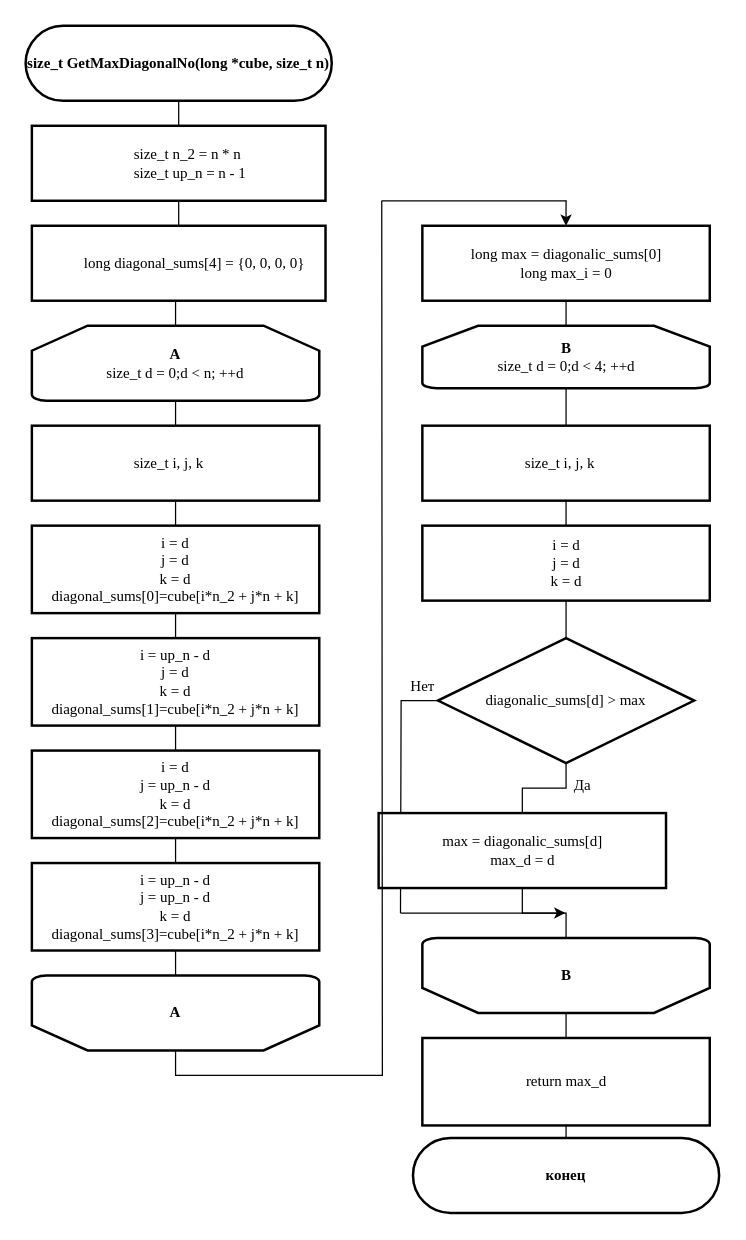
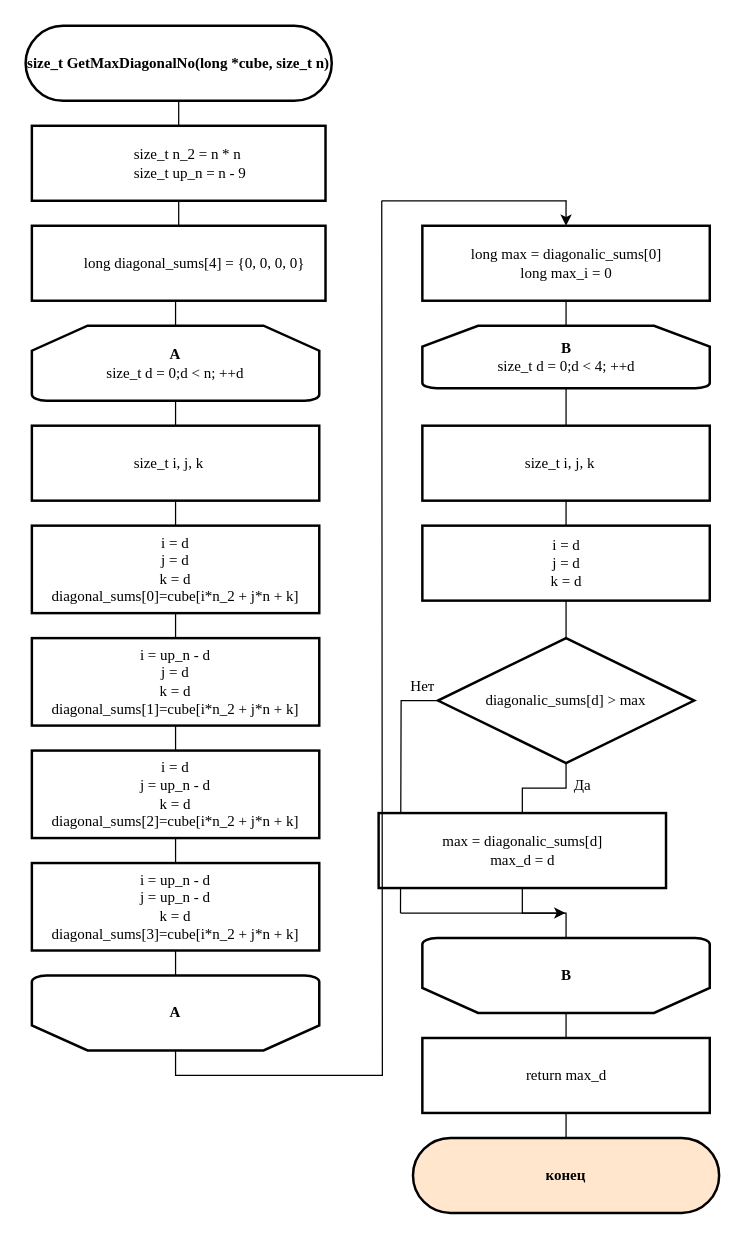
  <mxCell id="0" />
  <mxCell id="1" parent="0" />
  <mxCell id="2" style="edgeStyle=orthogonalEdgeStyle;rounded=0;orthogonalLoop=1;jettySize=auto;html=1;exitX=0.5;exitY=1;exitDx=0;exitDy=0;entryX=0.5;entryY=0;entryDx=0;entryDy=0;strokeColor=none;" parent="1" source="4" target="6" edge="1"><mxGeometry relative="1" as="geometry" /></mxCell>
  <mxCell id="3" style="edgeStyle=orthogonalEdgeStyle;rounded=0;orthogonalLoop=1;jettySize=auto;html=1;exitX=0.5;exitY=1;exitDx=0;exitDy=0;entryX=0.5;entryY=0;entryDx=0;entryDy=0;endArrow=none;endFill=0;" parent="1" source="4" target="6" edge="1"><mxGeometry relative="1" as="geometry" /></mxCell>
  <mxCell id="4" value="&lt;font face=&quot;Gost Type B&quot;&gt;&lt;b&gt;size_t GetMaxDiagonalNo(long *cube, size_t n)&lt;/b&gt;&lt;/font&gt;" style="rounded=1;whiteSpace=wrap;html=1;arcSize=50;strokeWidth=1.968;" parent="1" vertex="1"><mxGeometry x="20" y="20" width="245" height="60" as="geometry" /></mxCell>
  <mxCell id="5" style="edgeStyle=orthogonalEdgeStyle;rounded=0;orthogonalLoop=1;jettySize=auto;html=1;exitX=0.5;exitY=1;exitDx=0;exitDy=0;entryX=0.5;entryY=0;entryDx=0;entryDy=0;endArrow=none;endFill=0;" parent="1" source="6" target="7" edge="1"><mxGeometry relative="1" as="geometry" /></mxCell>
- <mxCell id="6" value="&lt;blockquote style=&quot;margin: 0 0 0 40px; border: none; padding: 0px;&quot;&gt;&lt;blockquote style=&quot;margin: 0 0 0 40px; border: none; padding: 0px;&quot;&gt;&lt;font face=&quot;Gost Type B&quot;&gt;size_t n_2 = n * n&lt;/font&gt;&lt;/blockquote&gt;&lt;blockquote style=&quot;margin: 0 0 0 40px; border: none; padding: 0px;&quot;&gt;&lt;div style=&quot;&quot;&gt;&lt;font face=&quot;Gost Type B&quot;&gt;size_t up_n = n - 1&lt;/font&gt;&lt;/div&gt;&lt;/blockquote&gt;&lt;/blockquote&gt;" style="rounded=0;whiteSpace=wrap;html=1;align=left;strokeWidth=1.968;" parent="1" vertex="1"><mxGeometry x="25" y="100" width="235" height="60" as="geometry" /></mxCell>
+ <mxCell id="6" value="&lt;blockquote style=&quot;margin: 0 0 0 40px; border: none; padding: 0px;&quot;&gt;&lt;blockquote style=&quot;margin: 0 0 0 40px; border: none; padding: 0px;&quot;&gt;&lt;font face=&quot;Gost Type B&quot;&gt;size_t n_2 = n * n&lt;/font&gt;&lt;/blockquote&gt;&lt;blockquote style=&quot;margin: 0 0 0 40px; border: none; padding: 0px;&quot;&gt;&lt;div style=&quot;&quot;&gt;&lt;font face=&quot;Gost Type B&quot;&gt;size_t up_n = n - 9&lt;/font&gt;&lt;/div&gt;&lt;/blockquote&gt;&lt;/blockquote&gt;" style="rounded=0;whiteSpace=wrap;html=1;align=left;strokeWidth=1.968;" parent="1" vertex="1"><mxGeometry x="25" y="100" width="235" height="60" as="geometry" /></mxCell>
  <mxCell id="7" value="&lt;blockquote style=&quot;margin: 0 0 0 40px; border: none; padding: 0px;&quot;&gt;&lt;font face=&quot;Gost Type B&quot;&gt;long diagonal_sums[4] = {0, 0, 0, 0}&lt;/font&gt;&lt;/blockquote&gt;" style="rounded=0;whiteSpace=wrap;html=1;align=left;strokeWidth=1.968;" parent="1" vertex="1"><mxGeometry x="25" y="180" width="235" height="60" as="geometry" /></mxCell>
  <mxCell id="8" style="edgeStyle=orthogonalEdgeStyle;rounded=0;orthogonalLoop=1;jettySize=auto;html=1;exitX=0.5;exitY=1;exitDx=0;exitDy=0;exitPerimeter=0;entryX=0.5;entryY=0;entryDx=0;entryDy=0;endArrow=none;endFill=0;" parent="1" source="9" target="11" edge="1"><mxGeometry relative="1" as="geometry" /></mxCell>
  <mxCell id="9" value="&lt;font face=&quot;Gost Type B&quot;&gt;&lt;b&gt;A&lt;/b&gt;&lt;/font&gt;&lt;div&gt;&lt;font face=&quot;HHVdv1ggI_GAiqOfgtuG&quot;&gt;size_t d = 0;d &amp;lt; n; ++d&lt;/font&gt;&lt;/div&gt;" style="strokeWidth=2;html=1;shape=mxgraph.flowchart.loop_limit;whiteSpace=wrap;" parent="1" vertex="1"><mxGeometry x="25" y="260" width="230" height="60" as="geometry" /></mxCell>
  <mxCell id="10" style="edgeStyle=orthogonalEdgeStyle;rounded=0;orthogonalLoop=1;jettySize=auto;html=1;exitX=0.5;exitY=1;exitDx=0;exitDy=0;entryX=0.5;entryY=0;entryDx=0;entryDy=0;endArrow=none;endFill=0;" parent="1" source="11" target="13" edge="1"><mxGeometry relative="1" as="geometry" /></mxCell>
  <mxCell id="11" value="&lt;blockquote style=&quot;margin: 0 0 0 40px; border: none; padding: 0px;&quot;&gt;&lt;blockquote style=&quot;margin: 0 0 0 40px; border: none; padding: 0px;&quot;&gt;&lt;font face=&quot;Gost Type B&quot;&gt;size_t i, j, k&lt;/font&gt;&lt;/blockquote&gt;&lt;/blockquote&gt;" style="rounded=0;whiteSpace=wrap;html=1;align=left;strokeWidth=1.968;" parent="1" vertex="1"><mxGeometry x="25" y="340" width="230" height="60" as="geometry" /></mxCell>
  <mxCell id="12" style="edgeStyle=orthogonalEdgeStyle;rounded=0;orthogonalLoop=1;jettySize=auto;html=1;exitX=0.5;exitY=1;exitDx=0;exitDy=0;entryX=0.5;entryY=0;entryDx=0;entryDy=0;endArrow=none;endFill=0;" parent="1" source="13" target="15" edge="1"><mxGeometry relative="1" as="geometry" /></mxCell>
  <mxCell id="13" value="&lt;span style=&quot;font-family: &amp;quot;Gost Type B&amp;quot;; background-color: initial;&quot;&gt;i = d&lt;/span&gt;&lt;br&gt;&lt;span style=&quot;font-family: &amp;quot;Gost Type B&amp;quot;; background-color: initial;&quot;&gt;j = d&lt;/span&gt;&lt;br&gt;&lt;font face=&quot;Gost Type B&quot;&gt;k = d&lt;/font&gt;&lt;div&gt;&lt;span style=&quot;font-family: &amp;quot;Gost Type B&amp;quot;;&quot;&gt;diagonal_sums[0]=cube[i*n_2 + j*n + k]&lt;/span&gt;&lt;font face=&quot;Gost Type B&quot;&gt;&lt;br&gt;&lt;/font&gt;&lt;/div&gt;" style="rounded=0;whiteSpace=wrap;html=1;align=center;strokeWidth=1.968;" parent="1" vertex="1"><mxGeometry x="25" y="420" width="230" height="70" as="geometry" /></mxCell>
  <mxCell id="14" style="edgeStyle=orthogonalEdgeStyle;rounded=0;orthogonalLoop=1;jettySize=auto;html=1;exitX=0.5;exitY=1;exitDx=0;exitDy=0;entryX=0.5;entryY=0;entryDx=0;entryDy=0;endArrow=none;endFill=0;" parent="1" source="15" target="17" edge="1"><mxGeometry relative="1" as="geometry" /></mxCell>
  <mxCell id="15" value="&lt;span style=&quot;font-family: &amp;quot;Gost Type B&amp;quot;; background-color: initial;&quot;&gt;i = up_n - d&lt;/span&gt;&lt;br&gt;&lt;span style=&quot;font-family: &amp;quot;Gost Type B&amp;quot;; background-color: initial;&quot;&gt;j = d&lt;/span&gt;&lt;br&gt;&lt;font face=&quot;Gost Type B&quot;&gt;k = d&lt;/font&gt;&lt;div&gt;&lt;span style=&quot;font-family: &amp;quot;Gost Type B&amp;quot;;&quot;&gt;diagonal_sums[1]=cube[i*n_2 + j*n + k]&lt;/span&gt;&lt;font face=&quot;Gost Type B&quot;&gt;&lt;br&gt;&lt;/font&gt;&lt;/div&gt;" style="rounded=0;whiteSpace=wrap;html=1;align=center;strokeWidth=1.968;" parent="1" vertex="1"><mxGeometry x="25" y="510" width="230" height="70" as="geometry" /></mxCell>
  <mxCell id="16" style="edgeStyle=orthogonalEdgeStyle;rounded=0;orthogonalLoop=1;jettySize=auto;html=1;exitX=0.5;exitY=1;exitDx=0;exitDy=0;entryX=0.5;entryY=0;entryDx=0;entryDy=0;endArrow=none;endFill=0;" parent="1" source="17" target="18" edge="1"><mxGeometry relative="1" as="geometry" /></mxCell>
  <mxCell id="17" value="&lt;span style=&quot;font-family: &amp;quot;Gost Type B&amp;quot;; background-color: initial;&quot;&gt;i = d&lt;/span&gt;&lt;br&gt;&lt;span style=&quot;font-family: &amp;quot;Gost Type B&amp;quot;; background-color: initial;&quot;&gt;j = up_n - d&lt;/span&gt;&lt;br&gt;&lt;font face=&quot;Gost Type B&quot;&gt;k = d&lt;/font&gt;&lt;div&gt;&lt;span style=&quot;font-family: &amp;quot;Gost Type B&amp;quot;;&quot;&gt;diagonal_sums[2]=cube[i*n_2 + j*n + k]&lt;/span&gt;&lt;font face=&quot;Gost Type B&quot;&gt;&lt;br&gt;&lt;/font&gt;&lt;/div&gt;" style="rounded=0;whiteSpace=wrap;html=1;align=center;strokeWidth=1.968;" parent="1" vertex="1"><mxGeometry x="25" y="600" width="230" height="70" as="geometry" /></mxCell>
  <mxCell id="18" value="&lt;span style=&quot;font-family: &amp;quot;Gost Type B&amp;quot;; background-color: initial;&quot;&gt;i = up_n - d&lt;/span&gt;&lt;br&gt;&lt;span style=&quot;font-family: &amp;quot;Gost Type B&amp;quot;; background-color: initial;&quot;&gt;j = up_n - d&lt;/span&gt;&lt;br&gt;&lt;font face=&quot;Gost Type B&quot;&gt;k = d&lt;/font&gt;&lt;div&gt;&lt;span style=&quot;font-family: &amp;quot;Gost Type B&amp;quot;;&quot;&gt;diagonal_sums[3]=cube[i*n_2 + j*n + k]&lt;/span&gt;&lt;font face=&quot;Gost Type B&quot;&gt;&lt;br&gt;&lt;/font&gt;&lt;/div&gt;" style="rounded=0;whiteSpace=wrap;html=1;align=center;strokeWidth=1.968;" parent="1" vertex="1"><mxGeometry x="25" y="690" width="230" height="70" as="geometry" /></mxCell>
  <mxCell id="19" style="edgeStyle=orthogonalEdgeStyle;rounded=0;orthogonalLoop=1;jettySize=auto;html=1;exitX=0.5;exitY=0;exitDx=0;exitDy=0;endArrow=none;endFill=0;startArrow=classic;startFill=1;" parent="1" source="20" edge="1"><mxGeometry relative="1" as="geometry"><mxPoint x="452.489" y="160" as="targetPoint" /></mxGeometry></mxCell>
  <mxCell id="20" value="&lt;font face=&quot;Gost Type B&quot;&gt;long max = diagonalic_sums[0]&lt;/font&gt;&lt;div&gt;&lt;span style=&quot;font-family: &amp;quot;Gost Type B&amp;quot;;&quot;&gt;long max_i = 0&lt;/span&gt;&lt;font face=&quot;Gost Type B&quot;&gt;&lt;br&gt;&lt;/font&gt;&lt;/div&gt;" style="rounded=0;whiteSpace=wrap;html=1;align=center;strokeWidth=1.968;" parent="1" vertex="1"><mxGeometry x="337.5" y="180" width="230" height="60" as="geometry" /></mxCell>
  <mxCell id="21" style="edgeStyle=orthogonalEdgeStyle;rounded=0;orthogonalLoop=1;jettySize=auto;html=1;exitX=0.5;exitY=1;exitDx=0;exitDy=0;exitPerimeter=0;entryX=0.5;entryY=0;entryDx=0;entryDy=0;endArrow=none;endFill=0;" parent="1" source="22" target="24" edge="1"><mxGeometry relative="1" as="geometry" /></mxCell>
  <mxCell id="22" value="&lt;font face=&quot;Gost Type B&quot;&gt;&lt;b&gt;B&lt;/b&gt;&lt;/font&gt;&lt;br&gt;&lt;div&gt;&lt;font face=&quot;HHVdv1ggI_GAiqOfgtuG&quot;&gt;size_t d = 0;d &amp;lt; 4; ++d&lt;/font&gt;&lt;/div&gt;" style="strokeWidth=2;html=1;shape=mxgraph.flowchart.loop_limit;whiteSpace=wrap;" parent="1" vertex="1"><mxGeometry x="337.5" y="260" width="230" height="50" as="geometry" /></mxCell>
  <mxCell id="23" style="edgeStyle=orthogonalEdgeStyle;rounded=0;orthogonalLoop=1;jettySize=auto;html=1;exitX=0.5;exitY=1;exitDx=0;exitDy=0;endArrow=none;endFill=0;" parent="1" source="24" target="25" edge="1"><mxGeometry relative="1" as="geometry" /></mxCell>
  <mxCell id="24" value="&lt;blockquote style=&quot;margin: 0 0 0 40px; border: none; padding: 0px;&quot;&gt;&lt;blockquote style=&quot;margin: 0 0 0 40px; border: none; padding: 0px;&quot;&gt;&lt;font face=&quot;Gost Type B&quot;&gt;size_t i, j, k&lt;/font&gt;&lt;/blockquote&gt;&lt;/blockquote&gt;" style="rounded=0;whiteSpace=wrap;html=1;align=left;strokeWidth=1.968;" parent="1" vertex="1"><mxGeometry x="337.5" y="340" width="230" height="60" as="geometry" /></mxCell>
  <mxCell id="25" value="&lt;span style=&quot;font-family: &amp;quot;Gost Type B&amp;quot;; background-color: initial;&quot;&gt;i = d&lt;/span&gt;&lt;br&gt;&lt;span style=&quot;font-family: &amp;quot;Gost Type B&amp;quot;; background-color: initial;&quot;&gt;j = d&lt;/span&gt;&lt;br&gt;&lt;font face=&quot;Gost Type B&quot;&gt;k = d&lt;/font&gt;" style="rounded=0;whiteSpace=wrap;html=1;align=center;strokeWidth=1.968;" parent="1" vertex="1"><mxGeometry x="337.5" y="420" width="230" height="60" as="geometry" /></mxCell>
  <mxCell id="26" style="edgeStyle=orthogonalEdgeStyle;rounded=0;orthogonalLoop=1;jettySize=auto;html=1;exitX=0.5;exitY=1;exitDx=0;exitDy=0;exitPerimeter=0;entryX=0.5;entryY=0;entryDx=0;entryDy=0;endArrow=none;endFill=0;" parent="1" source="28" target="29" edge="1"><mxGeometry relative="1" as="geometry" /></mxCell>
  <mxCell id="27" style="edgeStyle=orthogonalEdgeStyle;rounded=0;orthogonalLoop=1;jettySize=auto;html=1;exitX=0;exitY=0.5;exitDx=0;exitDy=0;exitPerimeter=0;endArrow=none;endFill=0;" parent="1" source="28" edge="1"><mxGeometry relative="1" as="geometry"><mxPoint x="320" y="730" as="targetPoint" /></mxGeometry></mxCell>
  <mxCell id="28" value="&lt;font face=&quot;Gost Type B&quot;&gt;diagonalic_sums[d] &amp;gt; max&lt;/font&gt;" style="strokeWidth=2;html=1;shape=mxgraph.flowchart.decision;whiteSpace=wrap;" parent="1" vertex="1"><mxGeometry x="350" y="510" width="205" height="100" as="geometry" /></mxCell>
  <mxCell id="29" value="&lt;font face=&quot;Gost Type B&quot;&gt;max = diagonalic_sums[d]&lt;/font&gt;&lt;div&gt;&lt;font face=&quot;Gost Type B&quot;&gt;max_d = d&lt;/font&gt;&lt;/div&gt;" style="rounded=0;whiteSpace=wrap;html=1;align=center;strokeWidth=1.968;" parent="1" vertex="1"><mxGeometry x="302.5" y="650" width="230" height="60" as="geometry" /></mxCell>
  <mxCell id="30" style="edgeStyle=orthogonalEdgeStyle;rounded=0;orthogonalLoop=1;jettySize=auto;html=1;exitX=0.5;exitY=1;exitDx=0;exitDy=0;entryX=0.5;entryY=0;entryDx=0;entryDy=0;endArrow=none;endFill=0;" parent="1" source="31" target="32" edge="1"><mxGeometry relative="1" as="geometry" /></mxCell>
- <mxCell id="31" value="&lt;font face=&quot;Gost Type B&quot;&gt;return max_d&lt;/font&gt;" style="rounded=0;whiteSpace=wrap;html=1;align=center;strokeWidth=1.968;" parent="1" vertex="1"><mxGeometry x="337.5" y="830" width="230" height="70" as="geometry" /></mxCell>
- <mxCell id="32" value="&lt;font face=&quot;Gost Type B&quot;&gt;&lt;b&gt;конец&lt;/b&gt;&lt;/font&gt;" style="rounded=1;whiteSpace=wrap;html=1;arcSize=50;strokeWidth=1.968;" parent="1" vertex="1"><mxGeometry x="330" y="910" width="245" height="60" as="geometry" /></mxCell>
+ <mxCell id="31" value="&lt;font face=&quot;Gost Type B&quot;&gt;return max_d&lt;/font&gt;" style="rounded=0;whiteSpace=wrap;html=1;align=center;strokeWidth=1.968;" parent="1" vertex="1"><mxGeometry x="337.5" y="830" width="230" height="60" as="geometry" /></mxCell>
+ <mxCell id="32" value="&lt;font face=&quot;Gost Type B&quot;&gt;&lt;b&gt;конец&lt;/b&gt;&lt;/font&gt;" style="rounded=1;whiteSpace=wrap;html=1;arcSize=50;strokeWidth=1.968;fillColor=#ffe6cc;" parent="1" vertex="1"><mxGeometry x="330" y="910" width="245" height="60" as="geometry" /></mxCell>
  <mxCell id="33" style="edgeStyle=orthogonalEdgeStyle;rounded=0;orthogonalLoop=1;jettySize=auto;html=1;exitX=0.5;exitY=1;exitDx=0;exitDy=0;entryX=0.5;entryY=0;entryDx=0;entryDy=0;entryPerimeter=0;endArrow=none;endFill=0;" parent="1" source="7" target="9" edge="1"><mxGeometry relative="1" as="geometry" /></mxCell>
  <mxCell id="34" value="" style="group" parent="1" vertex="1" connectable="0"><mxGeometry x="25" y="780" width="230" height="60" as="geometry" /></mxCell>
  <mxCell id="35" style="edgeStyle=orthogonalEdgeStyle;rounded=0;orthogonalLoop=1;jettySize=auto;html=1;exitX=0.5;exitY=0;exitDx=0;exitDy=0;exitPerimeter=0;endArrow=none;endFill=0;" parent="34" source="36" edge="1"><mxGeometry relative="1" as="geometry"><mxPoint x="280" y="-620" as="targetPoint" /></mxGeometry></mxCell>
  <mxCell id="36" value="" style="strokeWidth=2;html=1;shape=mxgraph.flowchart.loop_limit;whiteSpace=wrap;rotation=-180;" parent="34" vertex="1"><mxGeometry width="230" height="60" as="geometry" /></mxCell>
  <mxCell id="37" value="&lt;font face=&quot;Gost Type B&quot;&gt;&lt;b&gt;A&lt;/b&gt;&lt;/font&gt;" style="text;html=1;align=center;verticalAlign=middle;whiteSpace=wrap;rounded=0;" parent="34" vertex="1"><mxGeometry x="85" y="15" width="60" height="30" as="geometry" /></mxCell>
  <mxCell id="38" style="edgeStyle=orthogonalEdgeStyle;rounded=0;orthogonalLoop=1;jettySize=auto;html=1;exitX=0.5;exitY=1;exitDx=0;exitDy=0;entryX=0.5;entryY=1;entryDx=0;entryDy=0;entryPerimeter=0;endArrow=none;endFill=0;" parent="1" source="18" target="36" edge="1"><mxGeometry relative="1" as="geometry" /></mxCell>
  <mxCell id="39" value="" style="endArrow=none;html=1;rounded=0;" parent="1" edge="1"><mxGeometry width="50" height="50" relative="1" as="geometry"><mxPoint x="305" y="160" as="sourcePoint" /><mxPoint x="453" y="160" as="targetPoint" /></mxGeometry></mxCell>
  <mxCell id="40" style="edgeStyle=orthogonalEdgeStyle;rounded=0;orthogonalLoop=1;jettySize=auto;html=1;exitX=0.5;exitY=1;exitDx=0;exitDy=0;entryX=0.5;entryY=0;entryDx=0;entryDy=0;entryPerimeter=0;endArrow=none;endFill=0;" parent="1" source="20" target="22" edge="1"><mxGeometry relative="1" as="geometry" /></mxCell>
  <mxCell id="41" style="edgeStyle=orthogonalEdgeStyle;rounded=0;orthogonalLoop=1;jettySize=auto;html=1;exitX=0.5;exitY=1;exitDx=0;exitDy=0;entryX=0.5;entryY=0;entryDx=0;entryDy=0;entryPerimeter=0;endArrow=none;endFill=0;" parent="1" source="25" target="28" edge="1"><mxGeometry relative="1" as="geometry" /></mxCell>
  <mxCell id="42" value="" style="group" parent="1" vertex="1" connectable="0"><mxGeometry x="337.5" y="750" width="230" height="60" as="geometry" /></mxCell>
  <mxCell id="43" value="" style="strokeWidth=2;html=1;shape=mxgraph.flowchart.loop_limit;whiteSpace=wrap;rotation=-180;" parent="42" vertex="1"><mxGeometry width="230" height="60" as="geometry" /></mxCell>
  <mxCell id="44" value="&lt;font face=&quot;Gost Type B&quot;&gt;&lt;b&gt;B&lt;/b&gt;&lt;/font&gt;" style="text;html=1;align=center;verticalAlign=middle;whiteSpace=wrap;rounded=0;" parent="42" vertex="1"><mxGeometry x="85" y="15" width="60" height="30" as="geometry" /></mxCell>
  <mxCell id="45" style="edgeStyle=orthogonalEdgeStyle;rounded=0;orthogonalLoop=1;jettySize=auto;html=1;exitX=0.5;exitY=1;exitDx=0;exitDy=0;entryX=0.5;entryY=1;entryDx=0;entryDy=0;entryPerimeter=0;endArrow=none;endFill=0;" parent="1" source="29" target="43" edge="1"><mxGeometry relative="1" as="geometry" /></mxCell>
  <mxCell id="46" value="" style="endArrow=none;html=1;rounded=0;endFill=0;startArrow=classic;startFill=1;" parent="1" edge="1"><mxGeometry width="50" height="50" relative="1" as="geometry"><mxPoint x="452" y="730" as="sourcePoint" /><mxPoint x="320" y="730" as="targetPoint" /></mxGeometry></mxCell>
  <mxCell id="47" value="&lt;font face=&quot;Gost Type B&quot;&gt;Да&lt;/font&gt;" style="text;html=1;align=center;verticalAlign=middle;whiteSpace=wrap;rounded=0;" parent="1" vertex="1"><mxGeometry x="436" y="613" width="60" height="30" as="geometry" /></mxCell>
  <mxCell id="48" value="&lt;font face=&quot;Gost Type B&quot;&gt;Нет&lt;/font&gt;" style="text;html=1;align=center;verticalAlign=middle;whiteSpace=wrap;rounded=0;" parent="1" vertex="1"><mxGeometry x="308" y="534" width="60" height="30" as="geometry" /></mxCell>
  <mxCell id="49" style="edgeStyle=orthogonalEdgeStyle;rounded=0;orthogonalLoop=1;jettySize=auto;html=1;exitX=0.5;exitY=0;exitDx=0;exitDy=0;exitPerimeter=0;entryX=0.5;entryY=0;entryDx=0;entryDy=0;endArrow=none;endFill=0;" parent="1" source="43" target="31" edge="1"><mxGeometry relative="1" as="geometry" /></mxCell>
